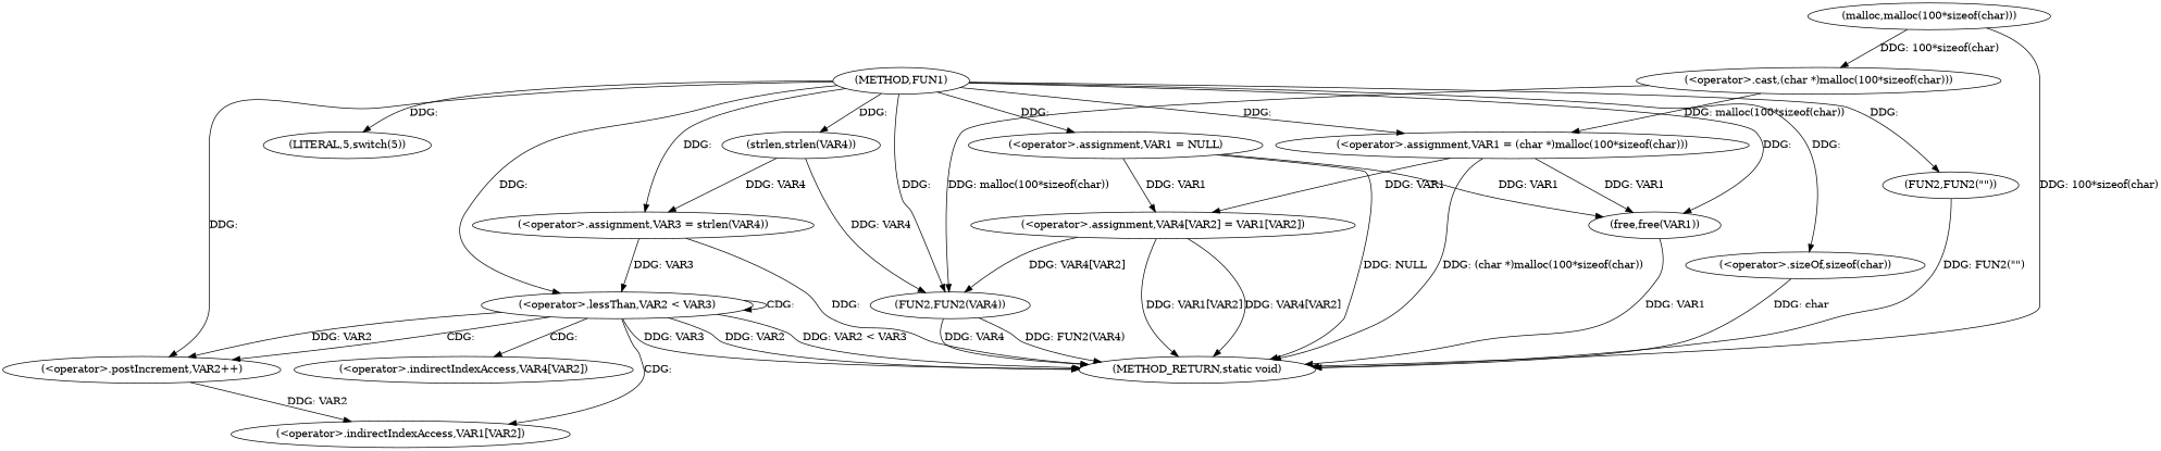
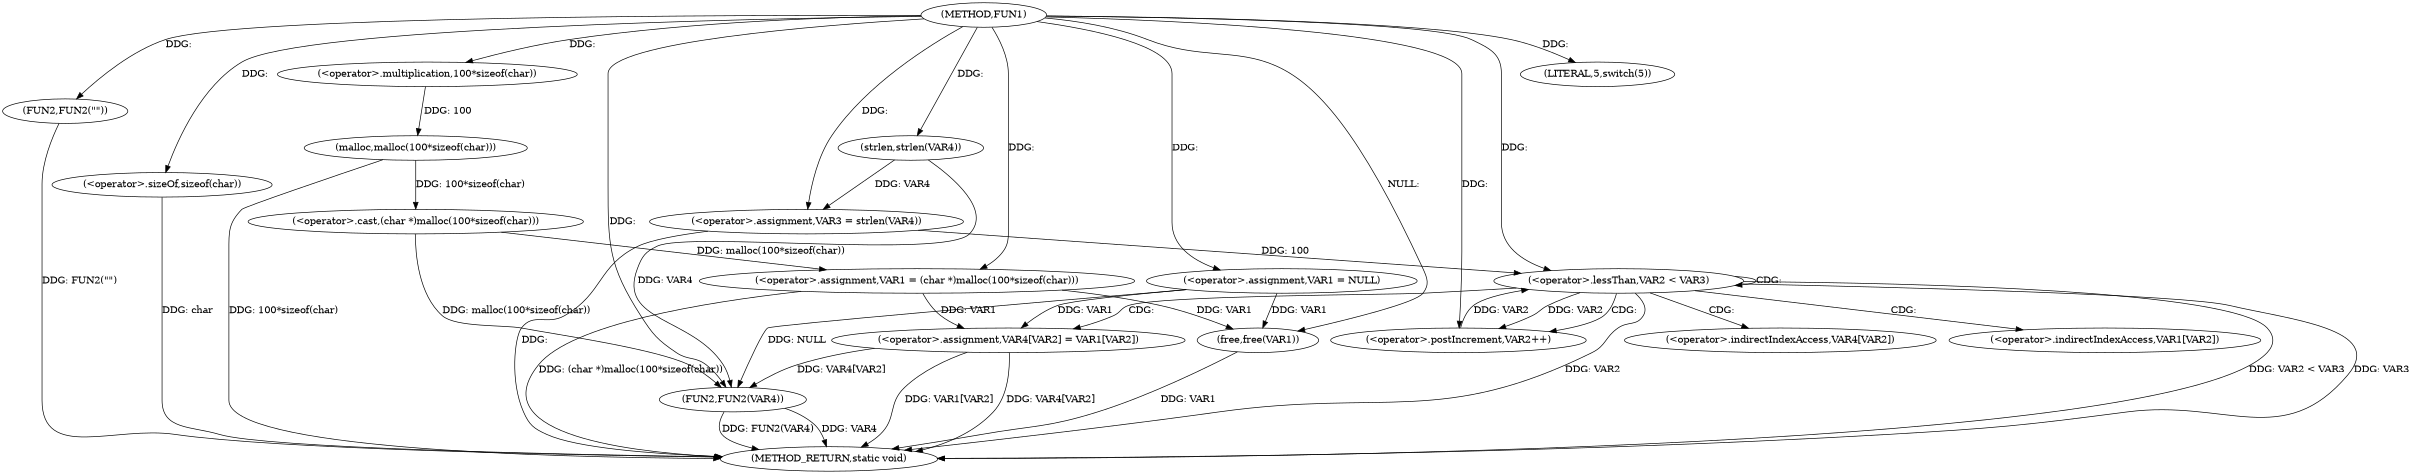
  digraph {
    n1 [label="(METHOD,FUN1)"]
    n2 [label="(<operator>.assignment,VAR1 = NULL)"]
    n3 [label="(LITERAL,5,switch(5))"]
    n4 [label="(FUN2,FUN2(\"\"))"]
    n5 [label="(<operator>.assignment,VAR1 = (char *)malloc(100*sizeof(char)))"]
+   n6 [label="(<operator>.multiplication,100*sizeof(char))"]
    n7 [label="(<operator>.sizeOf,sizeof(char))"]
    n8 [label="(<operator>.assignment,VAR3 = strlen(VAR4))"]
    n9 [label="(strlen,strlen(VAR4))"]
    n10 [label="(<operator>.lessThan,VAR2 < VAR3)"]
    n11 [label="(<operator>.postIncrement,VAR2++)"]
    n12 [label="(FUN2,FUN2(VAR4))"]
    n13 [label="(free,free(VAR1))"]
    n14 [label="(METHOD_RETURN,static void)"]
    n15 [label="(<operator>.assignment,VAR4[VAR2] = VAR1[VAR2])"]
    n16 [label="(malloc,malloc(100*sizeof(char)))"]
    n17 [label="(<operator>.indirectIndexAccess,VAR4[VAR2])"]
    n18 [label="(<operator>.indirectIndexAccess,VAR1[VAR2])"]
    n19 [label="(<operator>.cast,(char *)malloc(100*sizeof(char)))"]
    n1 -> n2 [label="DDG: "]
    n1 -> n3 [label="DDG: "]
    n1 -> n4 [label="DDG: "]
    n1 -> n5 [label="DDG: "]
+   n1 -> n6 [label="DDG: "]
    n1 -> n7 [label="DDG: "]
    n1 -> n8 [label="DDG: "]
    n1 -> n9 [label="DDG: "]
    n1 -> n10 [label="DDG: "]
    n1 -> n11 [label="DDG: "]
    n1 -> n12 [label="DDG: "]
-   n1 -> n13 [label="DDG: "]
+   n1 -> n13 [label="NULL: "]
    n2 -> n13 [label="DDG: VAR1"]
-   n2 -> n14 [label="DDG: NULL"]
+   n2 -> n12 [label="DDG: NULL"]
    n2 -> n15 [label="DDG: VAR1"]
    n4 -> n14 [label="DDG: FUN2(\"\")"]
    n5 -> n13 [label="DDG: VAR1"]
    n5 -> n14 [label="DDG: (char *)malloc(100*sizeof(char))"]
    n5 -> n15 [label="DDG: VAR1"]
+   n6 -> n16 [label="DDG: 100"]
    n7 -> n14 [label="DDG: char"]
-   n8 -> n10 [label="DDG: VAR3"]
+   n8 -> n10 [label="DDG: 100"]
    n8 -> n14 [label="DDG: "]
    n9 -> n8 [label="DDG: VAR4"]
    n9 -> n12 [label="DDG: VAR4"]
    n10 -> n10 [label="CDG: "]
    n10 -> n11 [label="DDG: VAR2"]
    n10 -> n11 [label="CDG: "]
    n10 -> n14 [label="DDG: VAR2"]
    n10 -> n14 [label="DDG: VAR2 < VAR3"]
    n10 -> n14 [label="DDG: VAR3"]
+   n10 -> n15 [label="CDG: "]
    n10 -> n17 [label="CDG: "]
    n10 -> n18 [label="CDG: "]
-   n11 -> n18 [label="DDG: VAR2"]
+   n11 -> n10 [label="DDG: VAR2"]
    n12 -> n14 [label="DDG: FUN2(VAR4)"]
    n12 -> n14 [label="DDG: VAR4"]
    n13 -> n14 [label="DDG: VAR1"]
    n15 -> n12 [label="DDG: VAR4[VAR2]"]
    n15 -> n14 [label="DDG: VAR1[VAR2]"]
    n15 -> n14 [label="DDG: VAR4[VAR2]"]
    n16 -> n14 [label="DDG: 100*sizeof(char)"]
    n16 -> n19 [label="DDG: 100*sizeof(char)"]
    n19 -> n5 [label="DDG: malloc(100*sizeof(char))"]
    n19 -> n12 [label="DDG: malloc(100*sizeof(char))"]
  }
